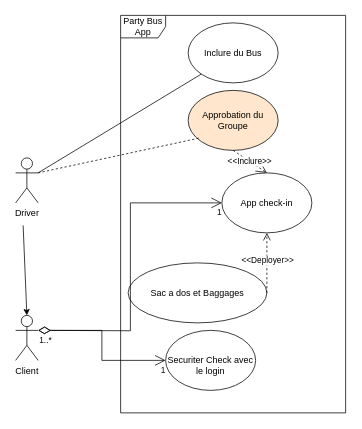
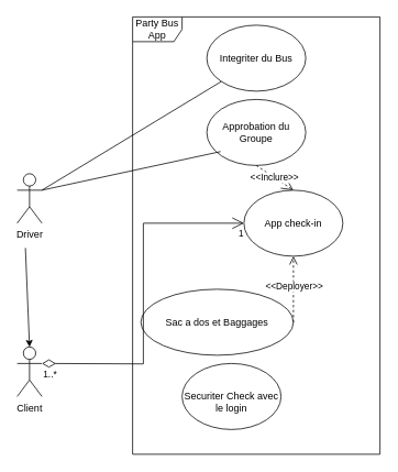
  <mxCell id="0" />
  <mxCell id="1" parent="0" />
  <mxCell id="2" value="Driver" style="shape=umlActor;verticalLabelPosition=bottom;verticalAlign=top;html=1;outlineConnect=0;" parent="1" vertex="1"><mxGeometry x="20" y="210" width="30" height="60" as="geometry" /></mxCell>
  <mxCell id="3" value="Client" style="shape=umlActor;verticalLabelPosition=bottom;verticalAlign=top;html=1;outlineConnect=0;" parent="1" vertex="1"><mxGeometry x="20" y="420" width="30" height="60" as="geometry" /></mxCell>
  <mxCell id="4" value="" style="endArrow=classic;html=1;rounded=0;entryX=0.5;entryY=0;entryDx=0;entryDy=0;entryPerimeter=0;" parent="1" target="3" edge="1"><mxGeometry width="50" height="50" relative="1" as="geometry"><mxPoint x="30" y="300" as="sourcePoint" /><mxPoint x="90" y="450" as="targetPoint" /></mxGeometry></mxCell>
  <mxCell id="5" value="Party Bus App" style="shape=umlFrame;whiteSpace=wrap;html=1;" parent="1" vertex="1"><mxGeometry x="160" y="20" width="300" height="530" as="geometry" /></mxCell>
- <mxCell id="6" value="" style="endArrow=open;html=1;endSize=12;startArrow=diamondThin;startSize=14;startFill=0;edgeStyle=orthogonalEdgeStyle;rounded=0;exitX=1;exitY=0.333;exitDx=0;exitDy=0;exitPerimeter=0;" parent="1" source="3" target="9" edge="1"><mxGeometry x="0.191" relative="1" as="geometry"><mxPoint x="230" y="350" as="sourcePoint" /><mxPoint x="390" y="350" as="targetPoint" /><mxPoint as="offset" /></mxGeometry></mxCell>
- <mxCell id="7" value="1..*" style="edgeLabel;resizable=0;html=1;align=left;verticalAlign=top;" parent="6" connectable="0" vertex="1"><mxGeometry x="-1" relative="1" as="geometry" /></mxCell>
- <mxCell id="8" value="1" style="edgeLabel;resizable=0;html=1;align=right;verticalAlign=top;" parent="6" connectable="0" vertex="1"><mxGeometry x="1" relative="1" as="geometry" /></mxCell>
  <mxCell id="9" value="&lt;br&gt;Securiter Check avec le login" style="ellipse;whiteSpace=wrap;html=1;" parent="1" vertex="1"><mxGeometry x="220" y="440" width="120" height="80" as="geometry" /></mxCell>
  <mxCell id="10" value="Sac a dos et Baggages" style="ellipse;whiteSpace=wrap;html=1;" parent="1" vertex="1"><mxGeometry x="170" y="350" width="185" height="80" as="geometry" /></mxCell>
  <mxCell id="11" value="App check-in" style="ellipse;whiteSpace=wrap;html=1;" parent="1" vertex="1"><mxGeometry x="295" y="230" width="120" height="80" as="geometry" /></mxCell>
  <mxCell id="12" value="" style="endArrow=open;html=1;endSize=12;startArrow=diamondThin;startSize=14;startFill=0;edgeStyle=orthogonalEdgeStyle;rounded=0;entryX=0;entryY=0.5;entryDx=0;entryDy=0;" parent="1" target="11" edge="1"><mxGeometry relative="1" as="geometry"><mxPoint x="50" y="440" as="sourcePoint" /><mxPoint x="230" y="490" as="targetPoint" /></mxGeometry></mxCell>
  <mxCell id="13" value="1..*" style="edgeLabel;resizable=0;html=1;align=left;verticalAlign=top;" parent="12" connectable="0" vertex="1"><mxGeometry x="-1" relative="1" as="geometry" /></mxCell>
  <mxCell id="14" value="1" style="edgeLabel;resizable=0;html=1;align=right;verticalAlign=top;" parent="12" connectable="0" vertex="1"><mxGeometry x="1" relative="1" as="geometry" /></mxCell>
- <mxCell id="15" value="Approbation du Groupe" style="ellipse;whiteSpace=wrap;html=1;fillColor=#ffe6cc;" parent="1" vertex="1"><mxGeometry x="250" y="120" width="120" height="80" as="geometry" /></mxCell>
- <mxCell id="16" value="Inclure du Bus" style="ellipse;whiteSpace=wrap;html=1;" parent="1" vertex="1"><mxGeometry x="250" y="30" width="120" height="80" as="geometry" /></mxCell>
- <mxCell id="17" value="" style="endArrow=none;html=1;rounded=0;exitX=1;exitY=0.333;exitDx=0;exitDy=0;exitPerimeter=0;entryX=0.139;entryY=0.79;entryDx=0;entryDy=0;entryPerimeter=0;dashed=1;" parent="1" source="2" target="15" edge="1"><mxGeometry relative="1" as="geometry"><mxPoint x="230" y="260" as="sourcePoint" /><mxPoint x="390" y="260" as="targetPoint" /></mxGeometry></mxCell>
+ <mxCell id="15" value="Approbation du Groupe" style="ellipse;whiteSpace=wrap;html=1;" parent="1" vertex="1"><mxGeometry x="250" y="120" width="120" height="80" as="geometry" /></mxCell>
+ <mxCell id="16" value="Integriter du Bus" style="ellipse;whiteSpace=wrap;html=1;" parent="1" vertex="1"><mxGeometry x="250" y="30" width="120" height="80" as="geometry" /></mxCell>
+ <mxCell id="17" value="" style="endArrow=none;html=1;rounded=0;exitX=1;exitY=0.333;exitDx=0;exitDy=0;exitPerimeter=0;entryX=0.139;entryY=0.79;entryDx=0;entryDy=0;entryPerimeter=0;" parent="1" source="2" target="15" edge="1"><mxGeometry relative="1" as="geometry"><mxPoint x="230" y="260" as="sourcePoint" /><mxPoint x="390" y="260" as="targetPoint" /></mxGeometry></mxCell>
  <mxCell id="18" value="" style="endArrow=none;html=1;rounded=0;entryX=0;entryY=1;entryDx=0;entryDy=0;exitX=1;exitY=0.333;exitDx=0;exitDy=0;exitPerimeter=0;" parent="1" source="2" target="16" edge="1"><mxGeometry relative="1" as="geometry"><mxPoint x="230" y="260" as="sourcePoint" /><mxPoint x="390" y="260" as="targetPoint" /></mxGeometry></mxCell>
  <mxCell id="19" value="&amp;lt;&amp;lt;Inclure&amp;gt;&amp;gt;" style="endArrow=open;endSize=12;dashed=1;html=1;rounded=0;exitX=0.5;exitY=1;exitDx=0;exitDy=0;entryX=0.5;entryY=0;entryDx=0;entryDy=0;" parent="1" source="15" target="11" edge="1"><mxGeometry width="160" relative="1" as="geometry"><mxPoint x="230" y="250" as="sourcePoint" /><mxPoint x="390" y="250" as="targetPoint" /><Array as="points" /><mxPoint as="offset" /></mxGeometry></mxCell>
  <mxCell id="20" value="&amp;lt;&amp;lt;Deployer&amp;gt;&amp;gt;" style="html=1;verticalAlign=bottom;endArrow=open;dashed=1;endSize=8;rounded=0;exitX=1;exitY=0.5;exitDx=0;exitDy=0;entryX=0.5;entryY=1;entryDx=0;entryDy=0;" parent="1" source="10" target="11" edge="1"><mxGeometry x="-0.162" y="-1" relative="1" as="geometry"><mxPoint x="380" y="340" as="sourcePoint" /><mxPoint x="300" y="340" as="targetPoint" /><mxPoint as="offset" /></mxGeometry></mxCell>
